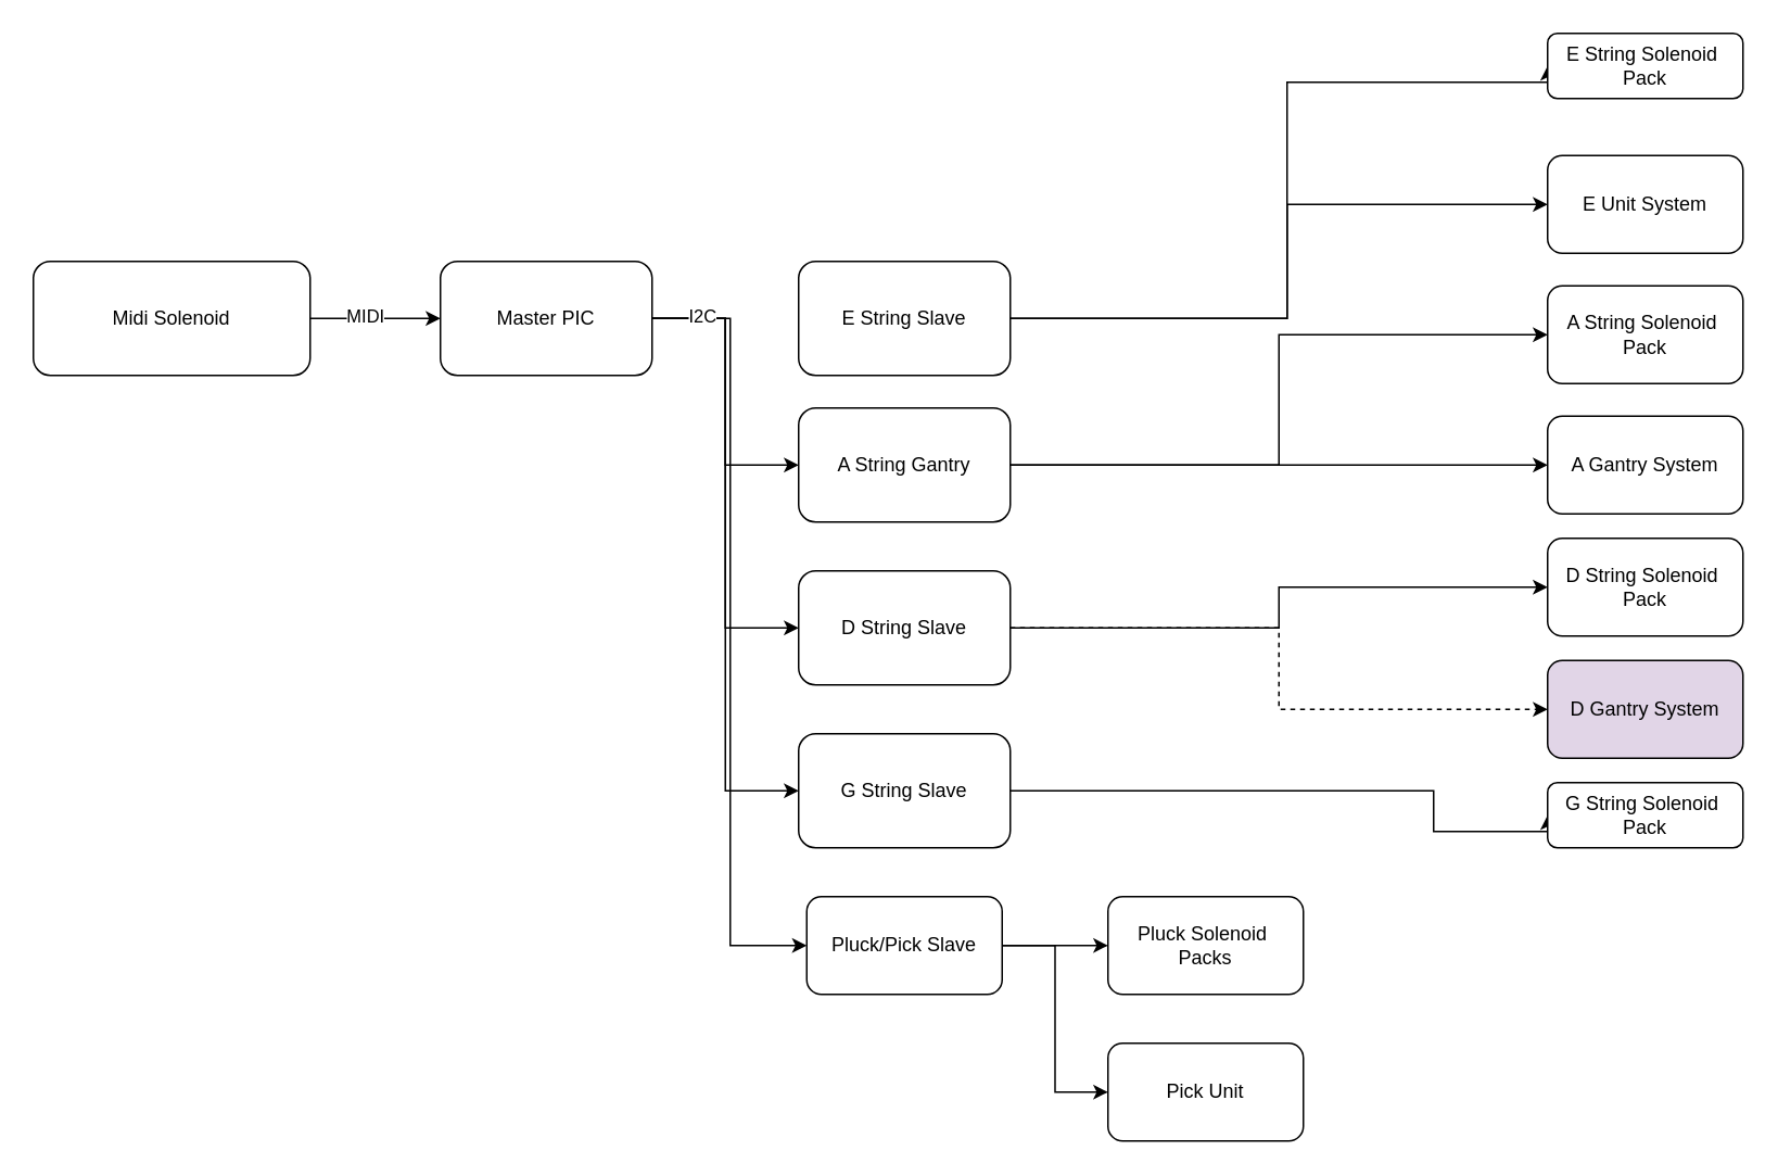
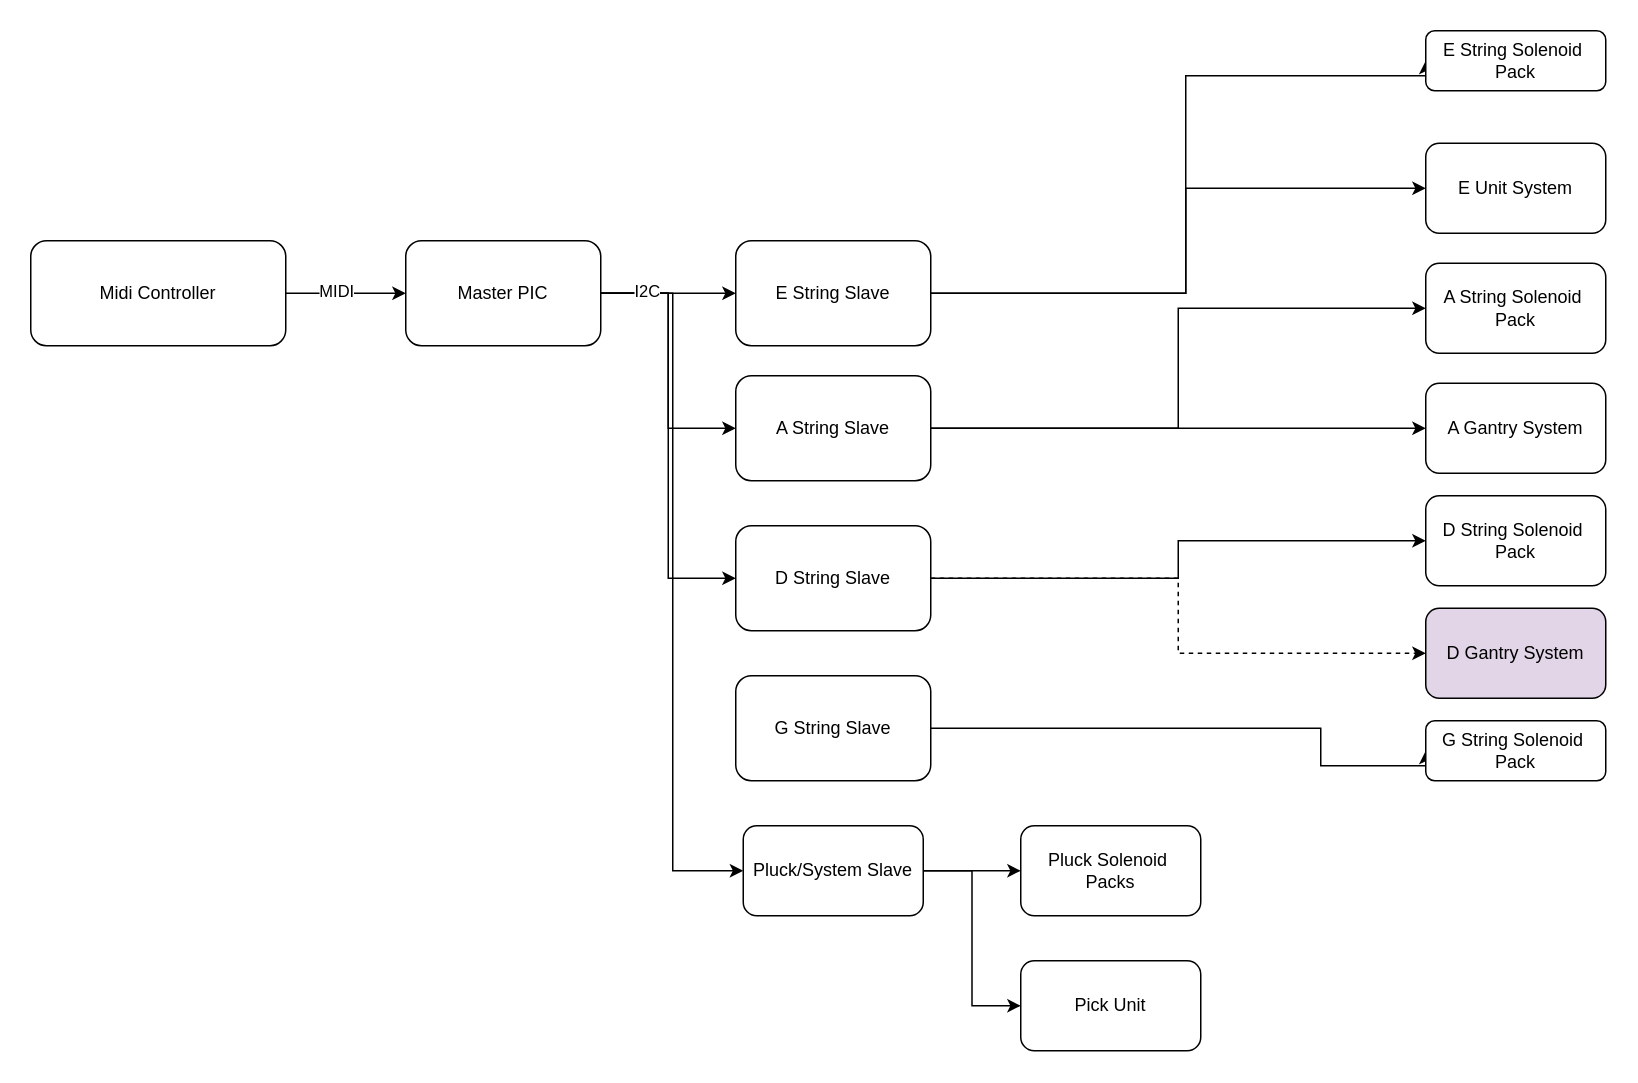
  <mxCell id="0" />
  <mxCell id="1" parent="0" />
  <mxCell id="2" value="" style="edgeStyle=orthogonalEdgeStyle;rounded=0;orthogonalLoop=1;jettySize=auto;html=1;" edge="1" parent="1" source="4" target="10"><mxGeometry relative="1" as="geometry" /></mxCell>
  <mxCell id="3" value="MIDI" style="edgeLabel;html=1;align=center;verticalAlign=middle;resizable=0;points=[];" vertex="1" connectable="0" parent="2"><mxGeometry x="-0.164" y="2" relative="1" as="geometry"><mxPoint as="offset" /></mxGeometry></mxCell>
- <mxCell id="4" value="Midi Solenoid" style="rounded=1;whiteSpace=wrap;html=1;" vertex="1" parent="1"><mxGeometry x="20" y="160" width="170" height="70" as="geometry" /></mxCell>
+ <mxCell id="4" value="Midi Controller" style="rounded=1;whiteSpace=wrap;html=1;" vertex="1" parent="1"><mxGeometry x="20" y="160" width="170" height="70" as="geometry" /></mxCell>
  <mxCell id="5" style="edgeStyle=orthogonalEdgeStyle;rounded=0;orthogonalLoop=1;jettySize=auto;html=1;entryX=0;entryY=0.5;entryDx=0;entryDy=0;" edge="1" parent="1" source="10" target="19"><mxGeometry relative="1" as="geometry" /></mxCell>
  <mxCell id="6" style="edgeStyle=orthogonalEdgeStyle;rounded=0;orthogonalLoop=1;jettySize=auto;html=1;entryX=0;entryY=0.5;entryDx=0;entryDy=0;" edge="1" parent="1" source="10" target="22"><mxGeometry relative="1" as="geometry" /></mxCell>
- <mxCell id="7" style="edgeStyle=orthogonalEdgeStyle;rounded=0;orthogonalLoop=1;jettySize=auto;html=1;entryX=0;entryY=0.5;entryDx=0;entryDy=0;" edge="1" parent="1" source="10" target="24"><mxGeometry relative="1" as="geometry" /></mxCell>
+ <mxCell id="7" style="edgeStyle=orthogonalEdgeStyle;rounded=0;orthogonalLoop=1;jettySize=auto;html=1;" edge="1" parent="1" source="10" target="16"><mxGeometry relative="1" as="geometry" /></mxCell>
  <mxCell id="8" style="edgeStyle=orthogonalEdgeStyle;rounded=0;orthogonalLoop=1;jettySize=auto;html=1;entryX=0;entryY=0.5;entryDx=0;entryDy=0;" edge="1" parent="1" source="10" target="13"><mxGeometry relative="1" as="geometry"><Array as="points"><mxPoint x="448" y="195" /><mxPoint x="448" y="580" /></Array></mxGeometry></mxCell>
  <mxCell id="9" value="I2C" style="edgeLabel;html=1;align=center;verticalAlign=middle;resizable=0;points=[];" vertex="1" connectable="0" parent="8"><mxGeometry x="-0.873" y="2" relative="1" as="geometry"><mxPoint as="offset" /></mxGeometry></mxCell>
  <mxCell id="10" value="Master PIC" style="rounded=1;whiteSpace=wrap;html=1;" vertex="1" parent="1"><mxGeometry x="270" y="160" width="130" height="70" as="geometry" /></mxCell>
  <mxCell id="11" value="" style="edgeStyle=orthogonalEdgeStyle;rounded=0;orthogonalLoop=1;jettySize=auto;html=1;" edge="1" parent="1" source="13" target="25"><mxGeometry relative="1" as="geometry" /></mxCell>
  <mxCell id="12" style="edgeStyle=orthogonalEdgeStyle;rounded=0;orthogonalLoop=1;jettySize=auto;html=1;entryX=0;entryY=0.5;entryDx=0;entryDy=0;" edge="1" parent="1" source="13" target="26"><mxGeometry relative="1" as="geometry" /></mxCell>
- <mxCell id="13" value="Pluck/Pick Slave" style="rounded=1;whiteSpace=wrap;html=1;" vertex="1" parent="1"><mxGeometry x="495" y="550" width="120" height="60" as="geometry" /></mxCell>
+ <mxCell id="13" value="Pluck/System Slave" style="rounded=1;whiteSpace=wrap;html=1;" vertex="1" parent="1"><mxGeometry x="495" y="550" width="120" height="60" as="geometry" /></mxCell>
  <mxCell id="14" style="edgeStyle=orthogonalEdgeStyle;rounded=0;orthogonalLoop=1;jettySize=auto;html=1;entryX=0;entryY=0.5;entryDx=0;entryDy=0;" edge="1" parent="1" source="16" target="27"><mxGeometry relative="1" as="geometry"><Array as="points"><mxPoint x="790" y="195" /><mxPoint x="790" y="50" /></Array></mxGeometry></mxCell>
  <mxCell id="15" style="edgeStyle=orthogonalEdgeStyle;rounded=0;orthogonalLoop=1;jettySize=auto;html=1;" edge="1" parent="1" source="16" target="28"><mxGeometry relative="1" as="geometry"><Array as="points"><mxPoint x="790" y="195" /><mxPoint x="790" y="125" /></Array></mxGeometry></mxCell>
  <mxCell id="16" value="E String Slave" style="rounded=1;whiteSpace=wrap;html=1;" vertex="1" parent="1"><mxGeometry x="490" y="160" width="130" height="70" as="geometry" /></mxCell>
  <mxCell id="17" style="edgeStyle=orthogonalEdgeStyle;rounded=0;orthogonalLoop=1;jettySize=auto;html=1;entryX=0;entryY=0.5;entryDx=0;entryDy=0;" edge="1" parent="1" source="19" target="29"><mxGeometry relative="1" as="geometry" /></mxCell>
  <mxCell id="18" style="edgeStyle=orthogonalEdgeStyle;rounded=0;orthogonalLoop=1;jettySize=auto;html=1;entryX=0;entryY=0.5;entryDx=0;entryDy=0;" edge="1" parent="1" source="19" target="30"><mxGeometry relative="1" as="geometry" /></mxCell>
- <mxCell id="19" value="A String Gantry" style="rounded=1;whiteSpace=wrap;html=1;" vertex="1" parent="1"><mxGeometry x="490" y="250" width="130" height="70" as="geometry" /></mxCell>
+ <mxCell id="19" value="A String Slave" style="rounded=1;whiteSpace=wrap;html=1;" vertex="1" parent="1"><mxGeometry x="490" y="250" width="130" height="70" as="geometry" /></mxCell>
  <mxCell id="20" style="edgeStyle=orthogonalEdgeStyle;rounded=0;orthogonalLoop=1;jettySize=auto;html=1;entryX=0;entryY=0.5;entryDx=0;entryDy=0;" edge="1" parent="1" source="22" target="31"><mxGeometry relative="1" as="geometry" /></mxCell>
  <mxCell id="21" style="edgeStyle=orthogonalEdgeStyle;rounded=0;orthogonalLoop=1;jettySize=auto;html=1;entryX=0;entryY=0.5;entryDx=0;entryDy=0;dashed=1;" edge="1" parent="1" source="22" target="32"><mxGeometry relative="1" as="geometry" /></mxCell>
  <mxCell id="22" value="D String Slave" style="rounded=1;whiteSpace=wrap;html=1;" vertex="1" parent="1"><mxGeometry x="490" y="350" width="130" height="70" as="geometry" /></mxCell>
  <mxCell id="23" style="edgeStyle=orthogonalEdgeStyle;rounded=0;orthogonalLoop=1;jettySize=auto;html=1;entryX=0;entryY=0.5;entryDx=0;entryDy=0;" edge="1" parent="1" source="24" target="33"><mxGeometry relative="1" as="geometry"><Array as="points"><mxPoint x="880" y="485" /><mxPoint x="880" y="510" /></Array></mxGeometry></mxCell>
  <mxCell id="24" value="G String Slave" style="rounded=1;whiteSpace=wrap;html=1;" vertex="1" parent="1"><mxGeometry x="490" y="450" width="130" height="70" as="geometry" /></mxCell>
  <mxCell id="25" value="Pluck Solenoid&amp;nbsp;&lt;div&gt;Packs&lt;/div&gt;" style="rounded=1;whiteSpace=wrap;html=1;" vertex="1" parent="1"><mxGeometry x="680" y="550" width="120" height="60" as="geometry" /></mxCell>
  <mxCell id="26" value="Pick Unit" style="rounded=1;whiteSpace=wrap;html=1;" vertex="1" parent="1"><mxGeometry x="680" y="640" width="120" height="60" as="geometry" /></mxCell>
  <mxCell id="27" value="E String Solenoid&amp;nbsp;&lt;div&gt;Pack&lt;/div&gt;" style="rounded=1;whiteSpace=wrap;html=1;" vertex="1" parent="1"><mxGeometry x="950" y="20" width="120" height="40" as="geometry" /></mxCell>
  <mxCell id="28" value="E Unit System" style="rounded=1;whiteSpace=wrap;html=1;" vertex="1" parent="1"><mxGeometry x="950" y="95" width="120" height="60" as="geometry" /></mxCell>
  <mxCell id="29" value="A String Solenoid&amp;nbsp;&lt;div&gt;Pack&lt;/div&gt;" style="rounded=1;whiteSpace=wrap;html=1;" vertex="1" parent="1"><mxGeometry x="950" y="175" width="120" height="60" as="geometry" /></mxCell>
  <mxCell id="30" value="A Gantry System" style="rounded=1;whiteSpace=wrap;html=1;" vertex="1" parent="1"><mxGeometry x="950" y="255" width="120" height="60" as="geometry" /></mxCell>
  <mxCell id="31" value="D String Solenoid&amp;nbsp;&lt;div&gt;Pack&lt;/div&gt;" style="rounded=1;whiteSpace=wrap;html=1;" vertex="1" parent="1"><mxGeometry x="950" y="330" width="120" height="60" as="geometry" /></mxCell>
  <mxCell id="32" value="D Gantry System" style="rounded=1;whiteSpace=wrap;html=1;fillColor=#e1d5e7;" vertex="1" parent="1"><mxGeometry x="950" y="405" width="120" height="60" as="geometry" /></mxCell>
  <mxCell id="33" value="G String Solenoid&amp;nbsp;&lt;div&gt;Pack&lt;/div&gt;" style="rounded=1;whiteSpace=wrap;html=1;" vertex="1" parent="1"><mxGeometry x="950" y="480" width="120" height="40" as="geometry" /></mxCell>
